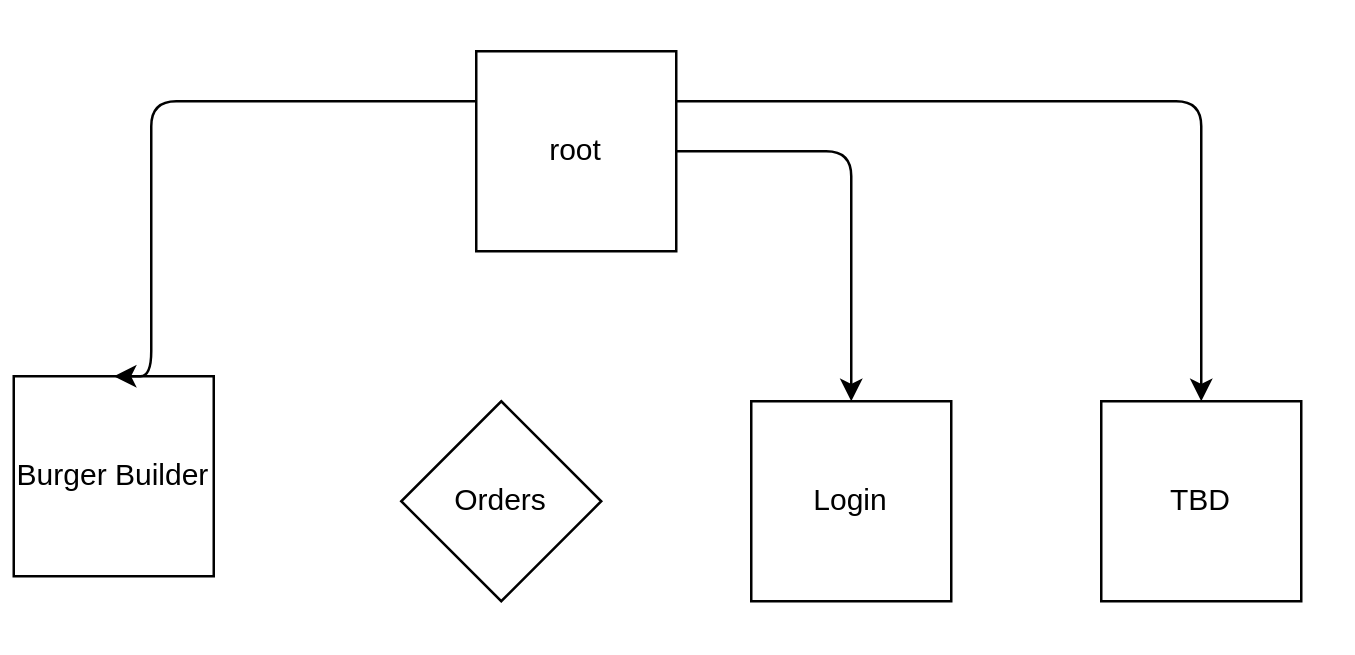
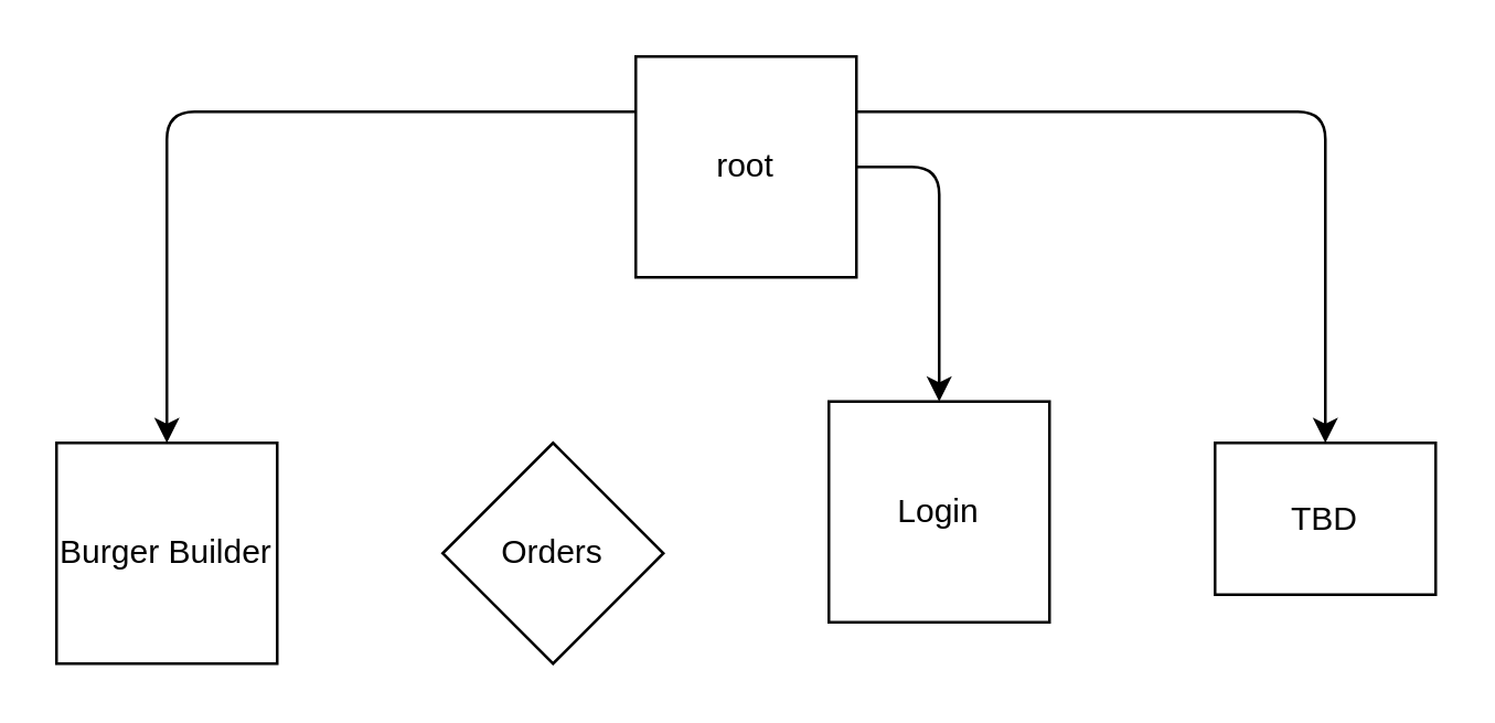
  <mxCell id="0" />
  <mxCell id="1" parent="0" />
- <mxCell id="2" value="root" style="whiteSpace=wrap;html=1;aspect=fixed;" vertex="1" parent="1"><mxGeometry x="190" y="20" width="80" height="80" as="geometry" /></mxCell>
- <mxCell id="3" value="TBD" style="whiteSpace=wrap;html=1;aspect=fixed;" vertex="1" parent="1"><mxGeometry x="440" y="160" width="80" height="80" as="geometry" /></mxCell>
- <mxCell id="4" value="Login" style="whiteSpace=wrap;html=1;aspect=fixed;" vertex="1" parent="1"><mxGeometry x="300" y="160" width="80" height="80" as="geometry" /></mxCell>
+ <mxCell id="2" value="root" style="whiteSpace=wrap;html=1;aspect=fixed;" vertex="1" parent="1"><mxGeometry x="230" y="20" width="80" height="80" as="geometry" /></mxCell>
+ <mxCell id="3" value="TBD" style="whiteSpace=wrap;html=1;aspect=fixed;" vertex="1" parent="1"><mxGeometry x="440" y="160" width="80" height="55" as="geometry" /></mxCell>
+ <mxCell id="4" value="Login" style="whiteSpace=wrap;html=1;aspect=fixed;" vertex="1" parent="1"><mxGeometry x="300" y="145" width="80" height="80" as="geometry" /></mxCell>
  <mxCell id="5" value="Orders" style="rhombus;whiteSpace=wrap;html=1;aspect=fixed;" vertex="1" parent="1"><mxGeometry x="160" y="160" width="80" height="80" as="geometry" /></mxCell>
- <mxCell id="6" value="Burger Builder" style="whiteSpace=wrap;html=1;aspect=fixed;" vertex="1" parent="1"><mxGeometry x="5" y="150" width="80" height="80" as="geometry" /></mxCell>
+ <mxCell id="6" value="Burger Builder" style="whiteSpace=wrap;html=1;aspect=fixed;" vertex="1" parent="1"><mxGeometry x="20" y="160" width="80" height="80" as="geometry" /></mxCell>
  <mxCell id="7" value="" style="edgeStyle=elbowEdgeStyle;elbow=horizontal;endArrow=classic;html=1;exitX=0;exitY=0.25;exitDx=0;exitDy=0;entryX=0.5;entryY=0;entryDx=0;entryDy=0;" edge="1" parent="1" source="2" target="6"><mxGeometry width="50" height="50" relative="1" as="geometry"><mxPoint x="230" y="80" as="sourcePoint" /><mxPoint x="180" y="130" as="targetPoint" /><Array as="points"><mxPoint x="60" y="100" /></Array></mxGeometry></mxCell>
  <mxCell id="8" value="" style="edgeStyle=elbowEdgeStyle;elbow=horizontal;endArrow=classic;html=1;exitX=1;exitY=0.25;exitDx=0;exitDy=0;entryX=0.5;entryY=0;entryDx=0;entryDy=0;" edge="1" parent="1" source="2" target="3"><mxGeometry width="50" height="50" relative="1" as="geometry"><mxPoint x="240" y="90" as="sourcePoint" /><mxPoint x="70" y="170" as="targetPoint" /><Array as="points"><mxPoint x="480" y="110" /></Array></mxGeometry></mxCell>
  <mxCell id="9" value="" style="edgeStyle=elbowEdgeStyle;elbow=horizontal;endArrow=classic;html=1;exitX=1;exitY=0.5;exitDx=0;exitDy=0;entryX=0.5;entryY=0;entryDx=0;entryDy=0;" edge="1" parent="1" source="2" target="4"><mxGeometry width="50" height="50" relative="1" as="geometry"><mxPoint x="370" y="100" as="sourcePoint" /><mxPoint x="340" y="150" as="targetPoint" /><Array as="points"><mxPoint x="340" y="120" /></Array></mxGeometry></mxCell>
